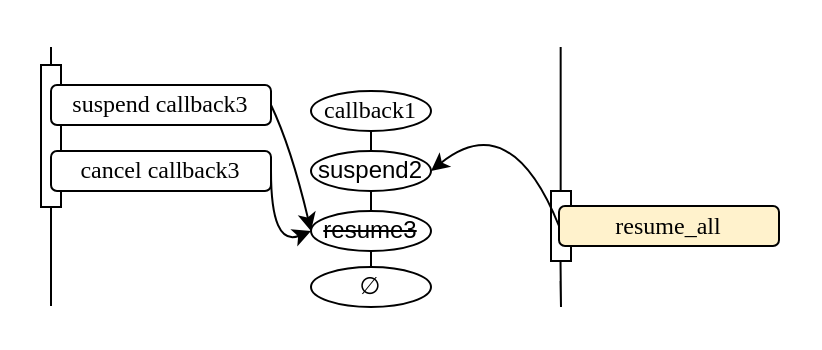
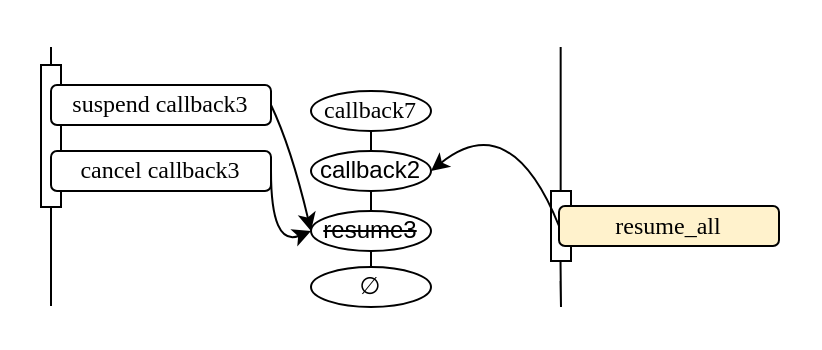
  <mxCell id="0" />
  <mxCell id="1" parent="0" />
  <mxCell id="2" value="" style="curved=1;endArrow=classic;html=1;rounded=0;exitX=1;exitY=0.5;exitDx=0;exitDy=0;entryX=0;entryY=0.5;entryDx=0;entryDy=0;" parent="1" source="20" target="11" edge="1"><mxGeometry width="50" height="50" relative="1" as="geometry"><mxPoint x="85" y="112" as="sourcePoint" /><mxPoint x="135" y="62" as="targetPoint" /><Array as="points"><mxPoint x="145" y="73" /></Array></mxGeometry></mxCell>
  <mxCell id="3" value="" style="endArrow=none;html=1;rounded=0;" parent="1" edge="1"><mxGeometry width="50" height="50" relative="1" as="geometry"><mxPoint x="25" y="62" as="sourcePoint" /><mxPoint x="25" y="23" as="targetPoint" /></mxGeometry></mxCell>
  <mxCell id="4" value="" style="endArrow=none;html=1;rounded=0;" parent="1" edge="1"><mxGeometry width="50" height="50" relative="1" as="geometry"><mxPoint x="25" y="112.5" as="sourcePoint" /><mxPoint x="25" y="102.5" as="targetPoint" /><Array as="points"><mxPoint x="25" y="152.5" /></Array></mxGeometry></mxCell>
  <mxCell id="5" value="" style="endArrow=none;html=1;rounded=0;" parent="1" edge="1"><mxGeometry width="50" height="50" relative="1" as="geometry"><mxPoint x="279.83" y="120.5" as="sourcePoint" /><mxPoint x="279.83" y="23" as="targetPoint" /></mxGeometry></mxCell>
  <mxCell id="6" value="" style="endArrow=none;html=1;rounded=0;" parent="1" edge="1"><mxGeometry width="50" height="50" relative="1" as="geometry"><mxPoint x="24.51" y="138" as="sourcePoint" /><mxPoint x="24.51" y="138" as="targetPoint" /></mxGeometry></mxCell>
  <mxCell id="7" value="" style="group" parent="1" vertex="1" connectable="0"><mxGeometry x="155" y="20" width="60" height="115" as="geometry" /></mxCell>
  <mxCell id="8" value="" style="group" parent="7" vertex="1" connectable="0"><mxGeometry y="25" width="60" height="90" as="geometry" /></mxCell>
- <mxCell id="9" value="&lt;font face=&quot;Lucida Console&quot;&gt;callback1&lt;/font&gt;" style="ellipse;whiteSpace=wrap;html=1;" parent="8" vertex="1"><mxGeometry width="60" height="20" as="geometry" /></mxCell>
- <mxCell id="10" value="suspend2" style="ellipse;whiteSpace=wrap;html=1;" parent="8" vertex="1"><mxGeometry y="30" width="60" height="20" as="geometry" /></mxCell>
+ <mxCell id="9" value="&lt;font face=&quot;Lucida Console&quot;&gt;callback7&lt;/font&gt;" style="ellipse;whiteSpace=wrap;html=1;" parent="8" vertex="1"><mxGeometry width="60" height="20" as="geometry" /></mxCell>
+ <mxCell id="10" value="callback2" style="ellipse;whiteSpace=wrap;html=1;" parent="8" vertex="1"><mxGeometry y="30" width="60" height="20" as="geometry" /></mxCell>
  <mxCell id="11" value="&lt;strike&gt;resume3&lt;/strike&gt;" style="ellipse;whiteSpace=wrap;html=1;" parent="8" vertex="1"><mxGeometry y="60" width="60" height="20" as="geometry" /></mxCell>
  <mxCell id="12" value="" style="endArrow=none;html=1;rounded=0;entryX=0.5;entryY=1;entryDx=0;entryDy=0;exitX=0.5;exitY=0;exitDx=0;exitDy=0;" parent="8" source="10" target="9" edge="1"><mxGeometry width="50" height="50" relative="1" as="geometry"><mxPoint x="-216" y="50" as="sourcePoint" /><mxPoint x="-156" as="targetPoint" /></mxGeometry></mxCell>
  <mxCell id="13" value="" style="endArrow=none;html=1;rounded=0;entryX=0.5;entryY=1;entryDx=0;entryDy=0;exitX=0.5;exitY=0;exitDx=0;exitDy=0;" parent="8" source="11" target="10" edge="1"><mxGeometry width="50" height="50" relative="1" as="geometry"><mxPoint x="42" y="40" as="sourcePoint" /><mxPoint x="42" y="30" as="targetPoint" /></mxGeometry></mxCell>
  <mxCell id="14" value="" style="endArrow=none;html=1;rounded=0;entryX=0.5;entryY=1;entryDx=0;entryDy=0;" parent="8" target="11" edge="1"><mxGeometry width="50" height="50" relative="1" as="geometry"><mxPoint x="30" y="90" as="sourcePoint" /><mxPoint x="42" y="60" as="targetPoint" /></mxGeometry></mxCell>
  <mxCell id="15" value="" style="html=1;points=[];perimeter=orthogonalPerimeter;outlineConnect=0;targetShapes=umlLifeline;portConstraint=eastwest;newEdgeStyle={&quot;edgeStyle&quot;:&quot;elbowEdgeStyle&quot;,&quot;elbow&quot;:&quot;vertical&quot;,&quot;curved&quot;:0,&quot;rounded&quot;:0};" parent="1" vertex="1"><mxGeometry x="275" y="95" width="10" height="35" as="geometry" /></mxCell>
  <mxCell id="16" value="&lt;font face=&quot;Lucida Console&quot;&gt;resume_all&lt;/font&gt;" style="rounded=1;whiteSpace=wrap;html=1;fillColor=#fff2cc;" vertex="1" parent="1"><mxGeometry x="279" y="102.5" width="110" height="20" as="geometry" /></mxCell>
  <mxCell id="17" value="∅" style="ellipse;whiteSpace=wrap;html=1;" vertex="1" parent="1"><mxGeometry x="155" y="133" width="60" height="20" as="geometry" /></mxCell>
  <mxCell id="18" value="" style="curved=1;endArrow=classic;html=1;rounded=0;exitX=0;exitY=0.5;exitDx=0;exitDy=0;entryX=1;entryY=0.5;entryDx=0;entryDy=0;" edge="1" parent="1" source="16" target="10"><mxGeometry width="50" height="50" relative="1" as="geometry"><mxPoint x="289" y="148" as="sourcePoint" /><mxPoint x="225" y="65" as="targetPoint" /><Array as="points"><mxPoint x="255" y="53" /></Array></mxGeometry></mxCell>
  <mxCell id="19" value="" style="html=1;points=[];perimeter=orthogonalPerimeter;outlineConnect=0;targetShapes=umlLifeline;portConstraint=eastwest;newEdgeStyle={&quot;edgeStyle&quot;:&quot;elbowEdgeStyle&quot;,&quot;elbow&quot;:&quot;vertical&quot;,&quot;curved&quot;:0,&quot;rounded&quot;:0};" vertex="1" parent="1"><mxGeometry x="20" y="32" width="10" height="71" as="geometry" /></mxCell>
  <mxCell id="20" value="&lt;font face=&quot;Lucida Console&quot;&gt;suspend callback3&lt;br&gt;&lt;/font&gt;" style="rounded=1;whiteSpace=wrap;html=1;" parent="1" vertex="1"><mxGeometry x="25" y="42" width="110" height="20" as="geometry" /></mxCell>
  <mxCell id="21" value="&lt;font face=&quot;Lucida Console&quot;&gt;cancel callback3&lt;br&gt;&lt;/font&gt;" style="rounded=1;whiteSpace=wrap;html=1;" vertex="1" parent="1"><mxGeometry x="25" y="75" width="110" height="20" as="geometry" /></mxCell>
  <mxCell id="22" value="" style="curved=1;endArrow=classic;html=1;rounded=0;exitX=1;exitY=0.5;exitDx=0;exitDy=0;entryX=0;entryY=0.5;entryDx=0;entryDy=0;" edge="1" parent="1" source="21" target="11"><mxGeometry width="50" height="50" relative="1" as="geometry"><mxPoint x="145" y="62" as="sourcePoint" /><mxPoint x="165" y="125" as="targetPoint" /><Array as="points"><mxPoint x="135" y="123" /></Array></mxGeometry></mxCell>
  <mxCell id="23" value="" style="endArrow=none;html=1;rounded=0;" edge="1" parent="1"><mxGeometry width="50" height="50" relative="1" as="geometry"><mxPoint x="279.76" y="140" as="sourcePoint" /><mxPoint x="279.76" y="130" as="targetPoint" /><Array as="points"><mxPoint x="280" y="153" /></Array></mxGeometry></mxCell>
